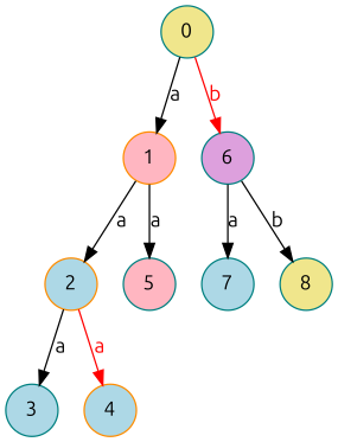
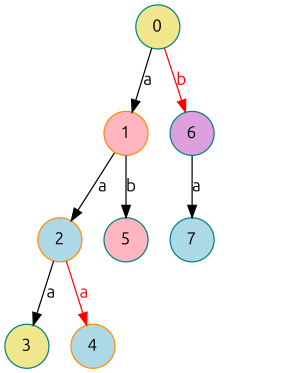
  digraph {
    fontname=Ubuntu
    rankdir=TB
    node [color=teal fillcolor=khaki fontname=Ubuntu shape=circle style=filled]
    edge [fontname=Ubuntu]
    1 [color=darkorange fillcolor=lightpink]
    0
    6 [fillcolor=plum]
    2 [color=darkorange fillcolor=lightblue]
    5 [fillcolor=lightpink]
    7 [fillcolor=lightblue]
-   8
-   3 [fillcolor=lightblue]
+   3
    4 [color=darkorange fillcolor=lightblue]
    1 -> 2 [label=a]
-   1 -> 5 [label=a]
+   1 -> 5 [label=b]
    0 -> 1 [label=a]
    0 -> 6 [color=red fontcolor=red label=b]
    6 -> 7 [label=a]
-   6 -> 8 [label=b]
    2 -> 3 [label=a]
    2 -> 4 [color=red fontcolor=red label=a]
  }
